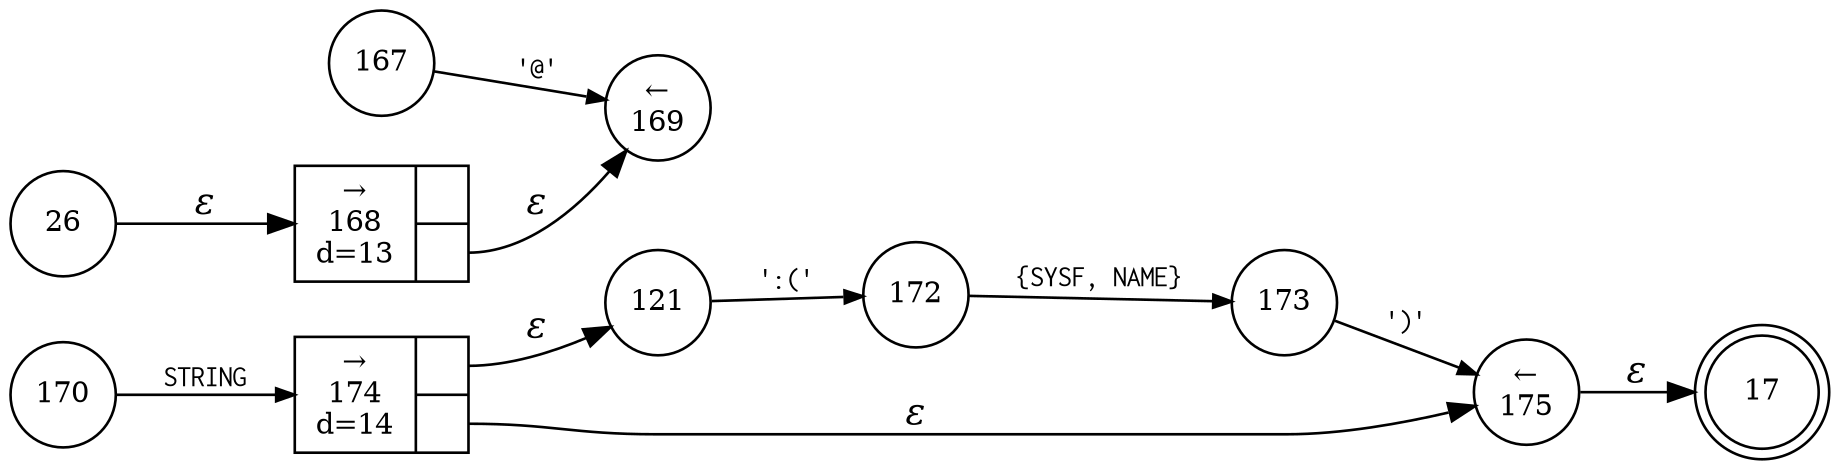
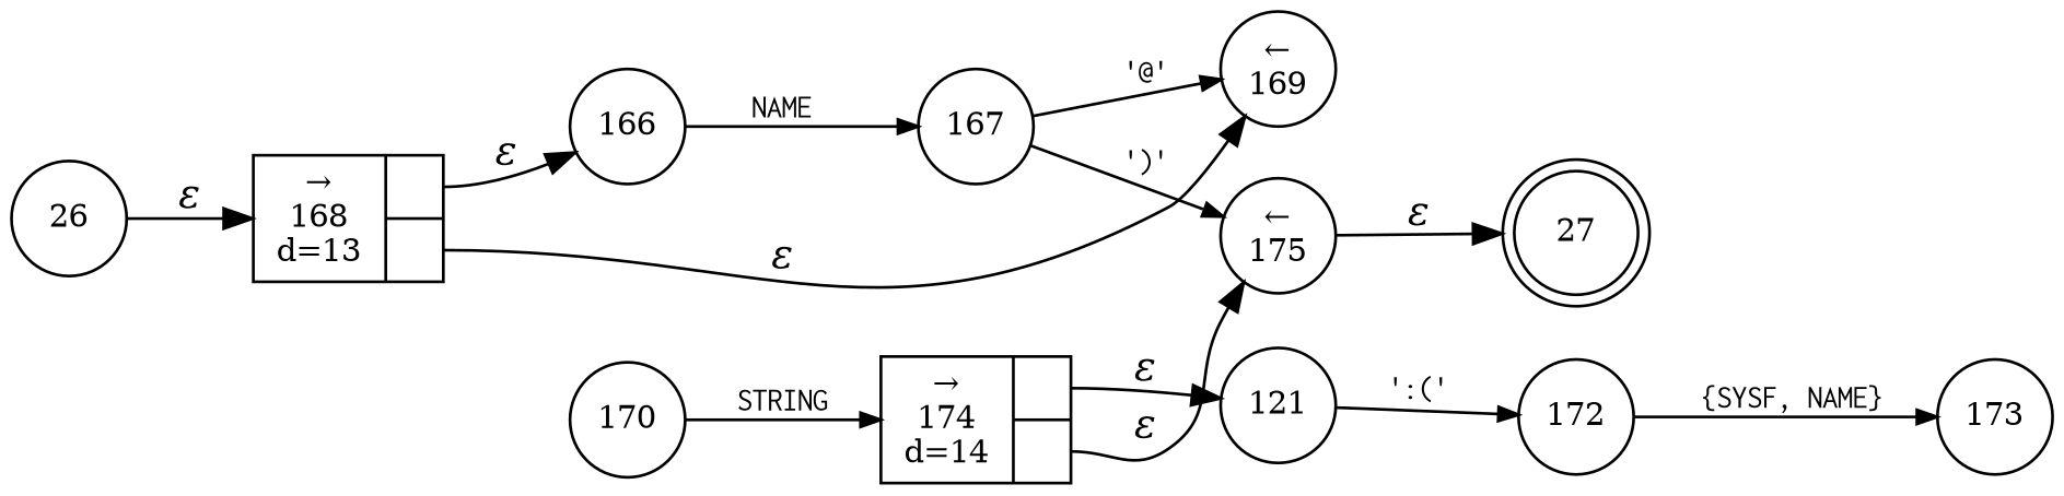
  digraph {
    rankdir=LR
    node [fixedsize=true fontsize=11 shape=circle peripheries=1]
    edge [fontname=Courier]
-   n1 [label=17 shape=doublecircle width=.6 peripheries=""]
+   n1 [label=27 shape=doublecircle width=.6 peripheries=""]
+   n2 [label=166 width=.55]
    n3 [label=167 width=.55]
    n4 [label="&larr;\n169" width=.55]
    n5 [fixedsize=false label="{&rarr;\n168\nd=13|{<p0>|<p1>}}" shape=record]
    n6 [label=170 width=.55]
    n7 [fixedsize=false label="{&rarr;\n174\nd=14|{<p0>|<p1>}}" shape=record]
    n8 [label=26 width=.55]
    n9 [label=121 width=.55]
    n10 [label="&larr;\n175" width=.55]
    n11 [label=172 width=.55]
    n12 [label=173 width=.55]
+   n2 -> n3 [arrowhead=normal arrowsize=.7 fontsize=11 label=NAME]
    n3 -> n4 [arrowhead=normal arrowsize=.7 fontsize=11 label="'@'"]
+   n5 -> n2 [fontname="Times-Italic" label="&epsilon;" tailport=p0]
    n5 -> n4 [fontname="Times-Italic" label="&epsilon;" tailport=p1]
    n6 -> n7 [arrowhead=normal arrowsize=.7 fontsize=11 label=STRING]
    n7 -> n9 [fontname="Times-Italic" label="&epsilon;" tailport=p0]
    n7 -> n10 [fontname="Times-Italic" label="&epsilon;" tailport=p1]
    n8 -> n5 [fontname="Times-Italic" label="&epsilon;"]
    n9 -> n11 [arrowhead=normal arrowsize=.7 fontsize=11 label="':('"]
    n10 -> n1 [fontname="Times-Italic" label="&epsilon;"]
    n11 -> n12 [arrowhead=normal arrowsize=.7 fontsize=11 label="{SYSF, NAME}"]
-   n12 -> n10 [arrowhead=normal arrowsize=.7 fontsize=11 label="')'"]
+   n3 -> n10 [arrowhead=normal arrowsize=.7 fontsize=11 label="')'"]
  }
